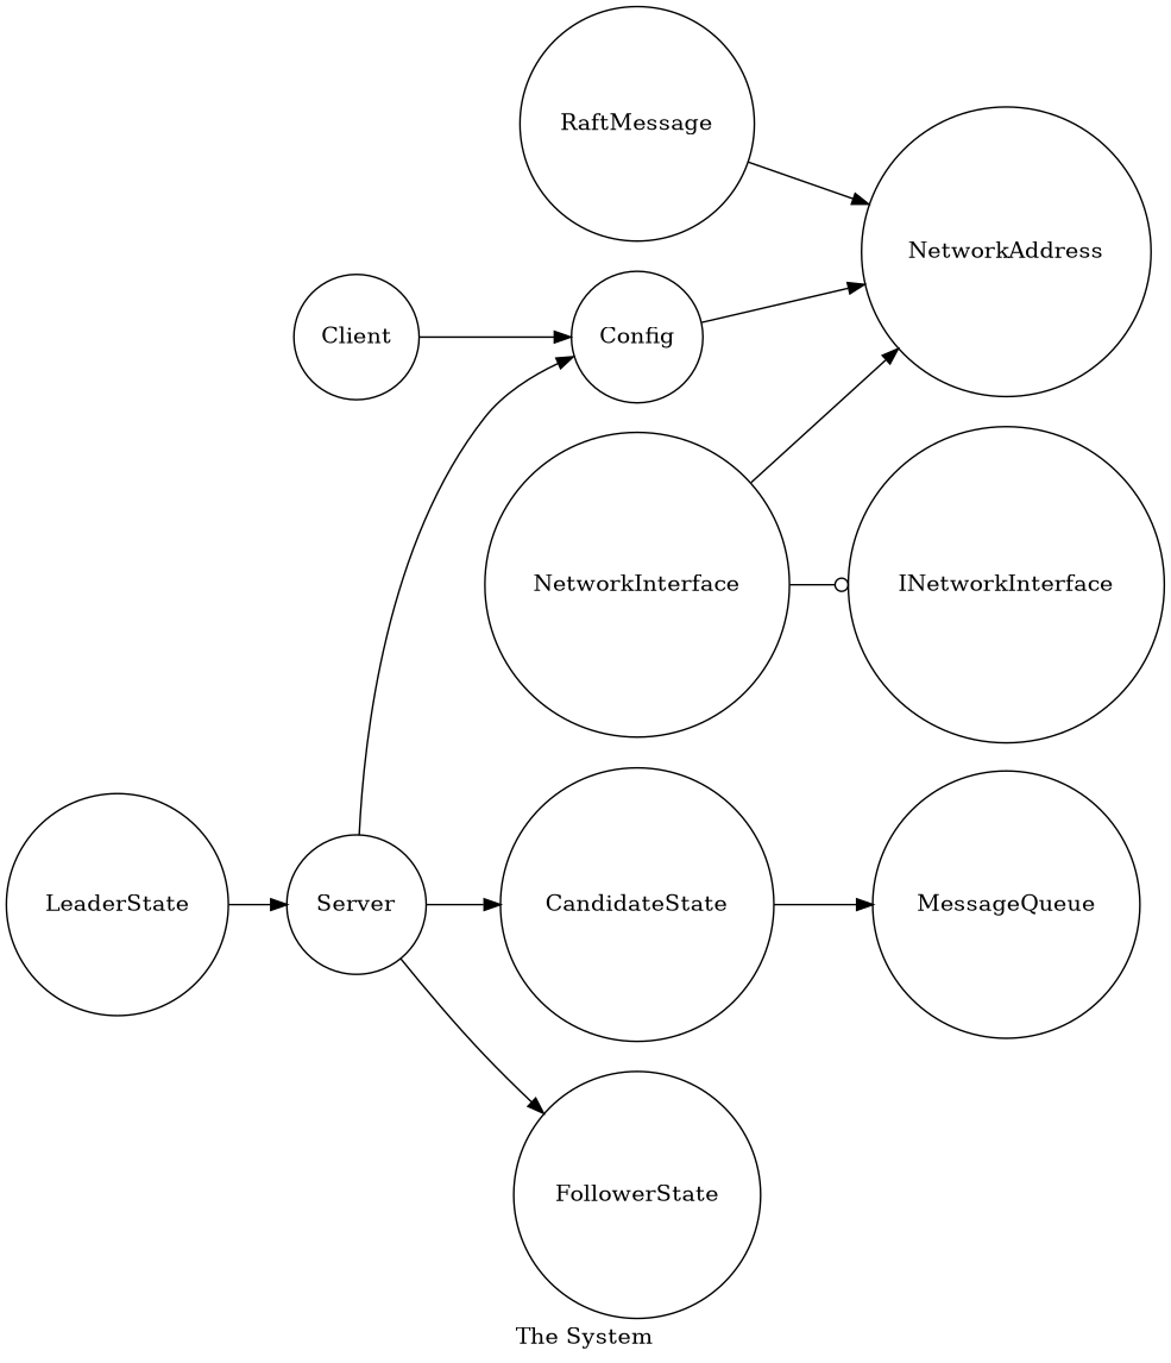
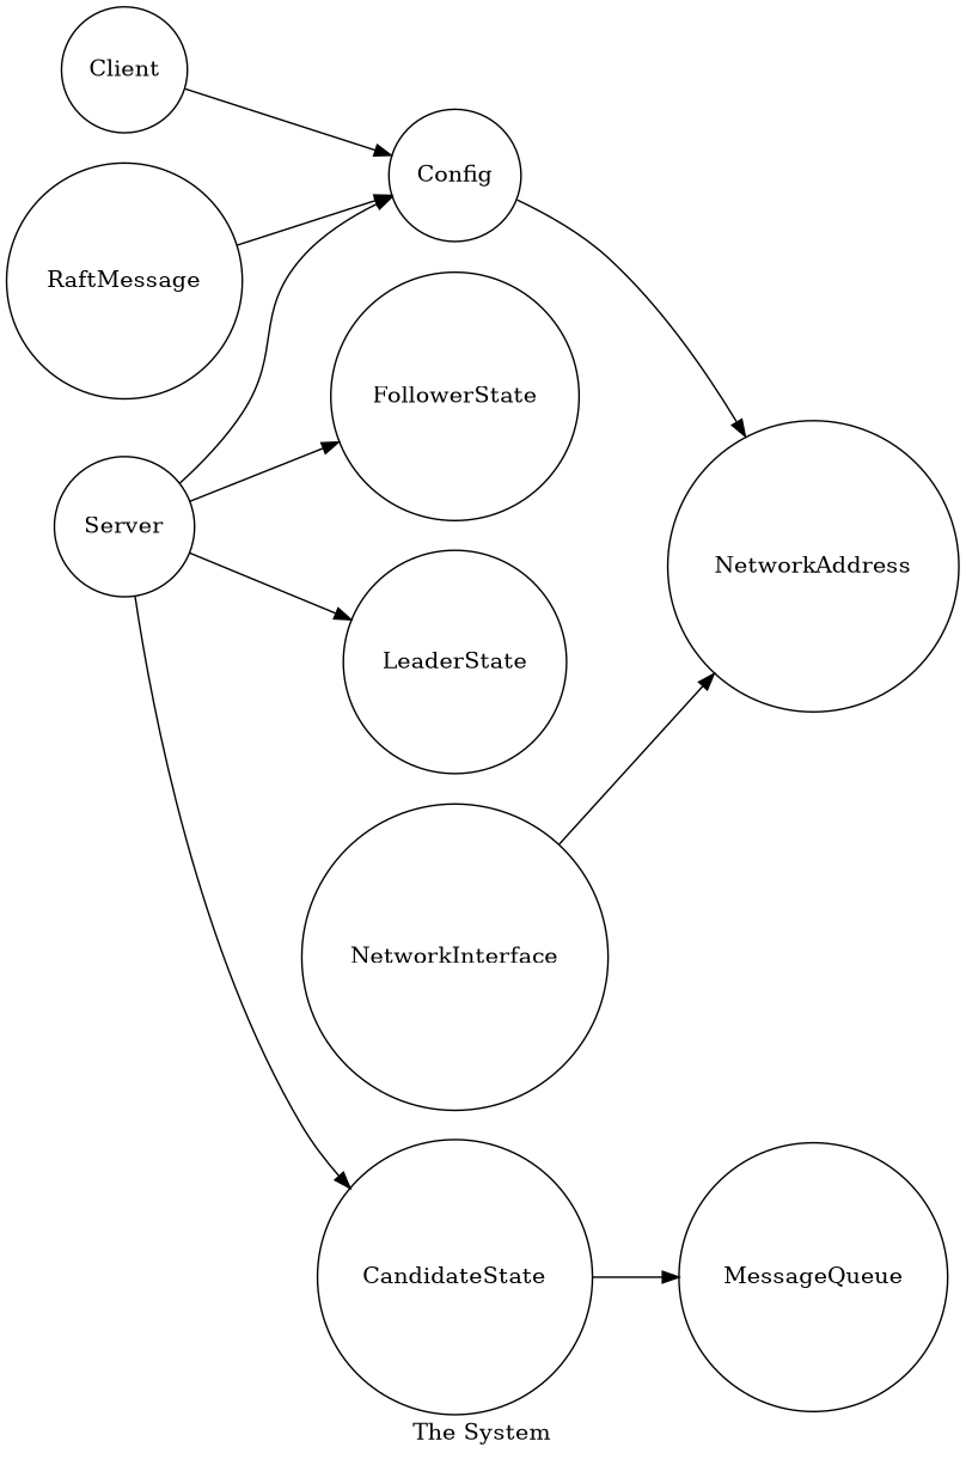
  digraph {
    fillcolor=yellow
    label="The System"
    rankdir=LR
    style=filled
    node [shape=circle]
    edge [arrowhead=normal]
    n1 [label=CandidateState]
    n2 [label=MessageQueue]
    n3 [label=Client]
    n4 [label=Config]
    n5 [label=NetworkAddress]
    n6 [label=RaftMessage]
    n7 [label=FollowerState]
-   n8 [label=INetworkInterface]
    n9 [label=LeaderState]
    n10 [label=NetworkInterface]
    n11 [label=Server]
    n1 -> n2
    n3 -> n4
    n4 -> n5
-   n6 -> n5
+   n6 -> n4
    n10 -> n5
-   n10 -> n8 [arrowhead=odot]
    n11 -> n1
    n11 -> n4
    n11 -> n7
-   n9 -> n11
+   n11 -> n9
  }
